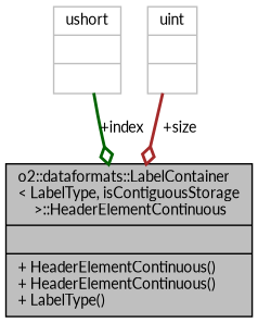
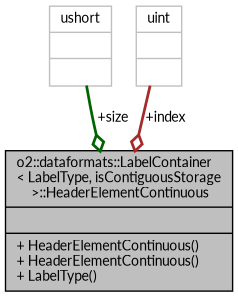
  digraph {
    fontname=Lato
    node [color=grey75 fontname=Lato fontsize=10 shape=record]
    edge [arrowhead=odiamond fontname=Lato fontsize=10 labelfontname=Helvetica labelfontsize=10 style=bold]
    n1 [color=black fillcolor=grey75 fontcolor=black height=0.2 label="{o2::dataformats::LabelContainer\l\< LabelType, isContiguousStorage\l \>::HeaderElementContinuous\n||+ HeaderElementContinuous()\l+ HeaderElementContinuous()\l+ LabelType()\l}" style=filled width=0.4]
    n2 [height=0.2 label="{ushort\n||}" width=0.4]
    n3 [height=0.2 label="{uint\n||}" width=0.4]
-   n2 -> n1 [color=darkgreen label=" +index"]
-   n3 -> n1 [color=brown label=" +size"]
+   n2 -> n1 [color=darkgreen label=" +size"]
+   n3 -> n1 [color=brown label=" +index"]
  }
